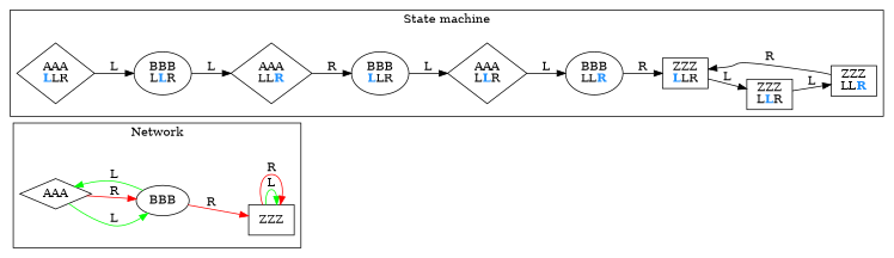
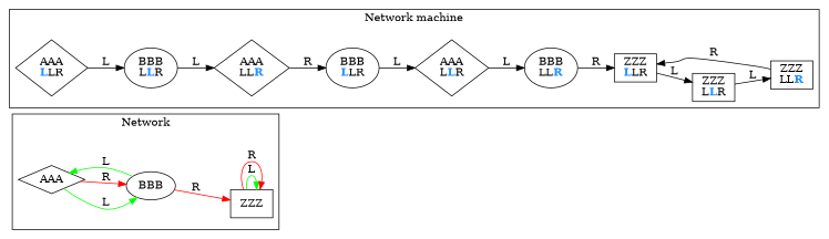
  digraph {
    rankdir=LR
    node [shape=diamond]
    n1 [label=AAA]
    n2 [label=BBB shape=ellipse]
    n3 [label=ZZZ shape=rect]
    n4 [label=<AAA<br/><font color="dodgerblue"><b>L</b></font>LR>]
    n5 [label=<BBB<br/>L<font color="dodgerblue"><b>L</b></font>R> shape=ellipse]
    n6 [label=<AAA<br/>LL<font color="dodgerblue"><b>R</b></font>>]
    n7 [label=<BBB<br/><font color="dodgerblue"><b>L</b></font>LR> shape=ellipse]
    n8 [label=<AAA<br/>L<font color="dodgerblue"><b>L</b></font>R>]
    n9 [label=<BBB<br/>LL<font color="dodgerblue"><b>R</b></font>> shape=ellipse]
    n10 [label=<ZZZ<br/><font color="dodgerblue"><b>L</b></font>LR> shape=rect]
    n11 [label=<ZZZ<br/>L<font color="dodgerblue"><b>L</b></font>R> shape=rect]
    n12 [label=<ZZZ<br/>LL<font color="dodgerblue"><b>R</b></font>> shape=rect]
    subgraph cluster_1 {
      color=black
      label=Network
      n1
      n2
      n3
    }
    subgraph cluster_2 {
      color=black
-     label="State machine"
+     label="Network machine"
      n4
      n5
      n6
      n7
      n8
      n9
      n10
      n11
      n12
    }
    n1 -> n2 [color=green label=L]
    n1 -> n2 [color=red label=R]
    n2 -> n1 [color=green label=L]
    n2 -> n3 [color=red label=R]
    n3 -> n3 [color=green label=L]
    n3 -> n3 [color=red label=R]
    n4 -> n5 [label=L]
    n5 -> n6 [label=L]
    n6 -> n7 [label=R]
    n7 -> n8 [label=L]
    n8 -> n9 [label=L]
    n9 -> n10 [label=R]
    n10 -> n11 [label=L]
    n11 -> n12 [label=L]
    n12 -> n10 [label=R]
  }
